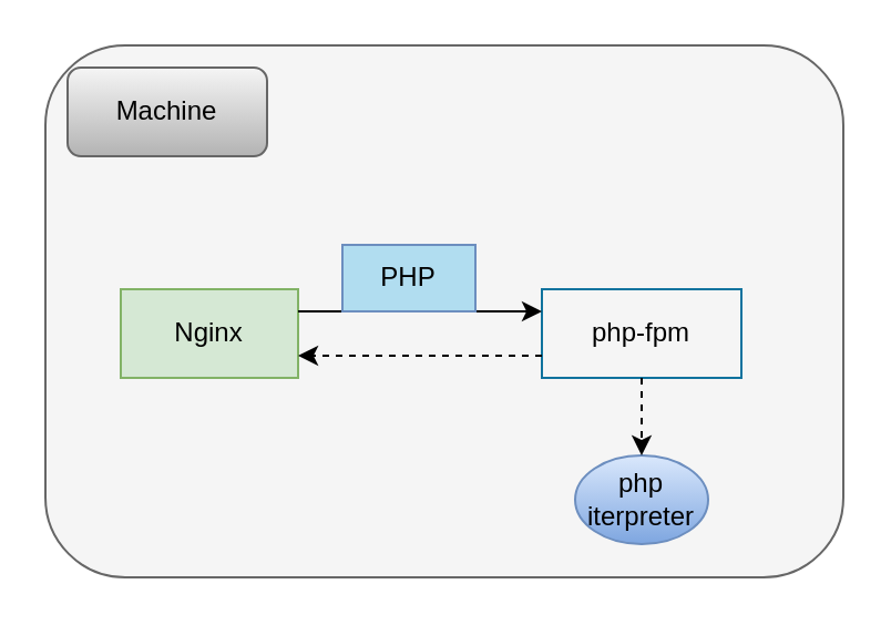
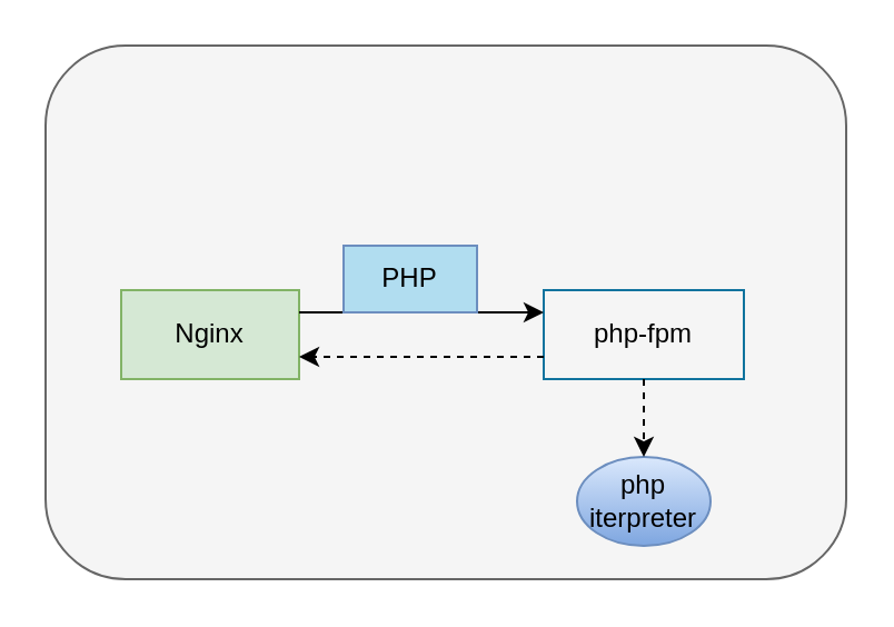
  <mxCell id="0" />
  <mxCell id="1" parent="0" />
  <mxCell id="2" value="" style="rounded=1;whiteSpace=wrap;html=1;fillColor=#f5f5f5;fontColor=#333333;strokeColor=#666666;" vertex="1" parent="1"><mxGeometry x="20" y="20" width="360" height="240" as="geometry" /></mxCell>
  <mxCell id="3" value="Nginx" style="rounded=0;whiteSpace=wrap;html=1;fillColor=#d5e8d4;strokeColor=#82b366;" vertex="1" parent="1"><mxGeometry x="54" y="130" width="80" height="40" as="geometry" /></mxCell>
- <mxCell id="4" value="Machine" style="rounded=1;whiteSpace=wrap;html=1;fillColor=#f5f5f5;gradientColor=#b3b3b3;strokeColor=#666666;" vertex="1" parent="1"><mxGeometry x="30" y="30" width="90" height="40" as="geometry" /></mxCell>
  <mxCell id="5" style="edgeStyle=orthogonalEdgeStyle;rounded=0;orthogonalLoop=1;jettySize=auto;html=1;exitX=0.5;exitY=1;exitDx=0;exitDy=0;" edge="1" parent="1"><mxGeometry relative="1" as="geometry"><mxPoint x="155" y="100" as="sourcePoint" /><mxPoint x="155" y="100" as="targetPoint" /></mxGeometry></mxCell>
  <mxCell id="6" value="php-fpm" style="rounded=0;whiteSpace=wrap;html=1;fillColor=#f5f5f5;strokeColor=#10739e;" vertex="1" parent="1"><mxGeometry x="244" y="130" width="90" height="40" as="geometry" /></mxCell>
  <mxCell id="7" value="" style="endArrow=classic;html=1;rounded=0;exitX=1;exitY=0.25;exitDx=0;exitDy=0;entryX=0;entryY=0.25;entryDx=0;entryDy=0;" edge="1" parent="1" source="3" target="6"><mxGeometry width="50" height="50" relative="1" as="geometry"><mxPoint x="164" y="140" as="sourcePoint" /><mxPoint x="214" y="90" as="targetPoint" /></mxGeometry></mxCell>
  <mxCell id="8" value="PHP" style="rounded=0;whiteSpace=wrap;html=1;fillColor=#b1ddf0;strokeColor=#6c8ebf;" vertex="1" parent="1"><mxGeometry x="154" y="110" width="60" height="30" as="geometry" /></mxCell>
  <mxCell id="9" value="" style="endArrow=classic;html=1;rounded=0;exitX=0;exitY=0.75;exitDx=0;exitDy=0;entryX=1;entryY=0.75;entryDx=0;entryDy=0;dashed=1;" edge="1" parent="1" source="6" target="3"><mxGeometry width="50" height="50" relative="1" as="geometry"><mxPoint x="284" y="240" as="sourcePoint" /><mxPoint x="334" y="190" as="targetPoint" /></mxGeometry></mxCell>
  <mxCell id="10" value="php iterpreter" style="ellipse;whiteSpace=wrap;html=1;fillColor=#dae8fc;strokeColor=#6c8ebf;gradientColor=#7ea6e0;" vertex="1" parent="1"><mxGeometry x="259" y="205" width="60" height="40" as="geometry" /></mxCell>
  <mxCell id="11" value="" style="endArrow=classic;html=1;rounded=0;exitX=0.5;exitY=1;exitDx=0;exitDy=0;entryX=0.5;entryY=0;entryDx=0;entryDy=0;dashed=1;" edge="1" parent="1" source="6" target="10"><mxGeometry width="50" height="50" relative="1" as="geometry"><mxPoint x="290" y="210" as="sourcePoint" /><mxPoint x="340" y="160" as="targetPoint" /></mxGeometry></mxCell>
